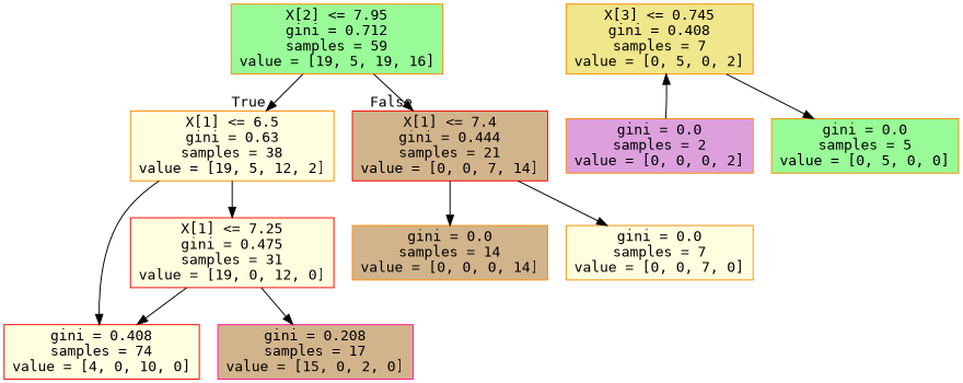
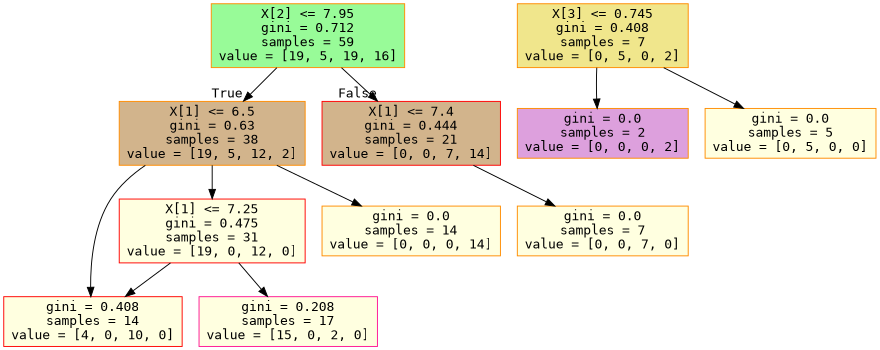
  digraph {
    fontname="DejaVu Sans Mono"
    node [color=darkorange fillcolor=lightyellow fontname="DejaVu Sans Mono" shape=box style=filled]
    edge [fontname="DejaVu Sans Mono"]
    n1 [fillcolor=palegreen label="X[2] <= 7.95\ngini = 0.712\nsamples = 59\nvalue = [19, 5, 19, 16]"]
-   n2 [label="X[1] <= 6.5\ngini = 0.63\nsamples = 38\nvalue = [19, 5, 12, 2]"]
+   n2 [fillcolor=tan label="X[1] <= 6.5\ngini = 0.63\nsamples = 38\nvalue = [19, 5, 12, 2]"]
    n3 [color=red fillcolor=tan label="X[1] <= 7.4\ngini = 0.444\nsamples = 21\nvalue = [0, 0, 7, 14]"]
    n4 [color=red label="X[1] <= 7.25\ngini = 0.475\nsamples = 31\nvalue = [19, 0, 12, 0]"]
-   n5 [color=red label="gini = 0.408\nsamples = 74\nvalue = [4, 0, 10, 0]"]
-   n6 [fillcolor=tan label="gini = 0.0\nsamples = 14\nvalue = [0, 0, 0, 14]"]
+   n5 [color=red label="gini = 0.408\nsamples = 14\nvalue = [4, 0, 10, 0]"]
+   n6 [label="gini = 0.0\nsamples = 14\nvalue = [0, 0, 0, 14]"]
    n7 [label="gini = 0.0\nsamples = 7\nvalue = [0, 0, 7, 0]"]
    n8 [fillcolor=khaki label="X[3] <= 0.745\ngini = 0.408\nsamples = 7\nvalue = [0, 5, 0, 2]"]
    n9 [fillcolor=plum label="gini = 0.0\nsamples = 2\nvalue = [0, 0, 0, 2]"]
-   n10 [fillcolor=palegreen label="gini = 0.0\nsamples = 5\nvalue = [0, 5, 0, 0]"]
-   n11 [color=deeppink fillcolor=tan label="gini = 0.208\nsamples = 17\nvalue = [15, 0, 2, 0]"]
+   n10 [label="gini = 0.0\nsamples = 5\nvalue = [0, 5, 0, 0]"]
+   n11 [color=deeppink label="gini = 0.208\nsamples = 17\nvalue = [15, 0, 2, 0]"]
    n1 -> n2 [headlabel=True labelangle=45 labeldistance=2.5]
    n1 -> n3 [headlabel=False labelangle=-45 labeldistance=2.5]
    n2 -> n4
    n2 -> n5
-   n3 -> n6
+   n2 -> n6
    n3 -> n7
    n4 -> n5
    n4 -> n11
-   n9 -> n8
+   n8 -> n9
    n8 -> n10
  }
